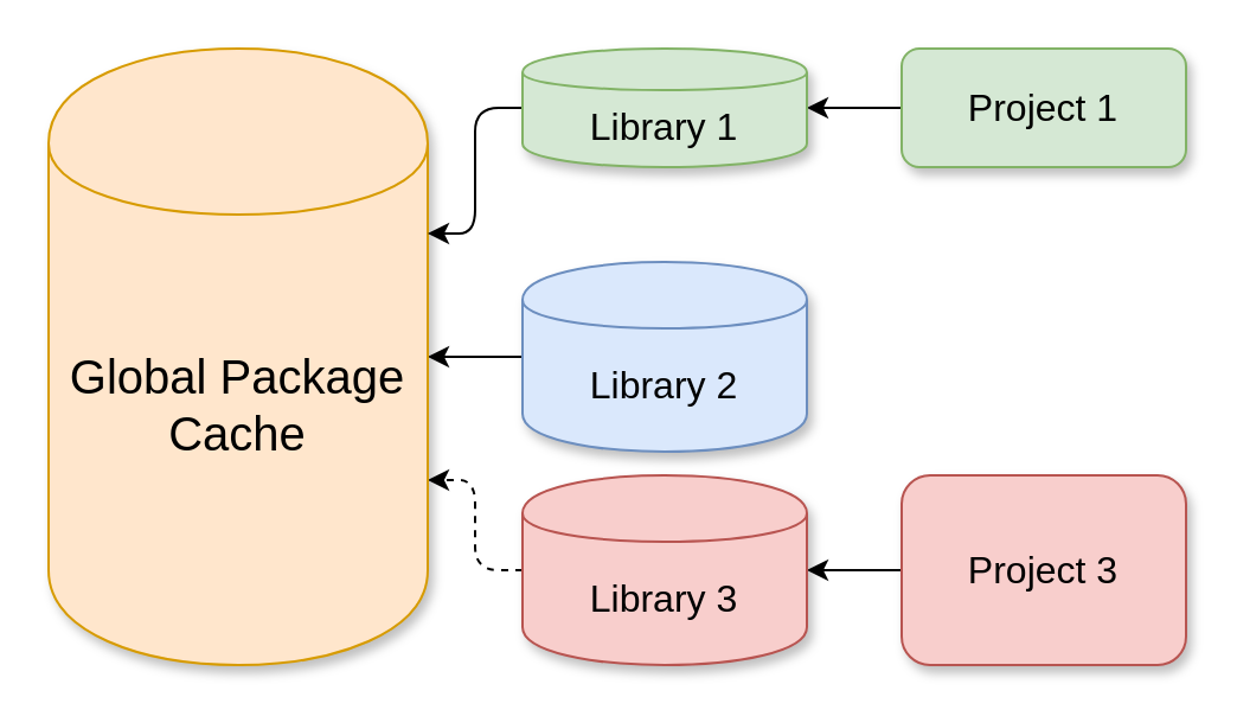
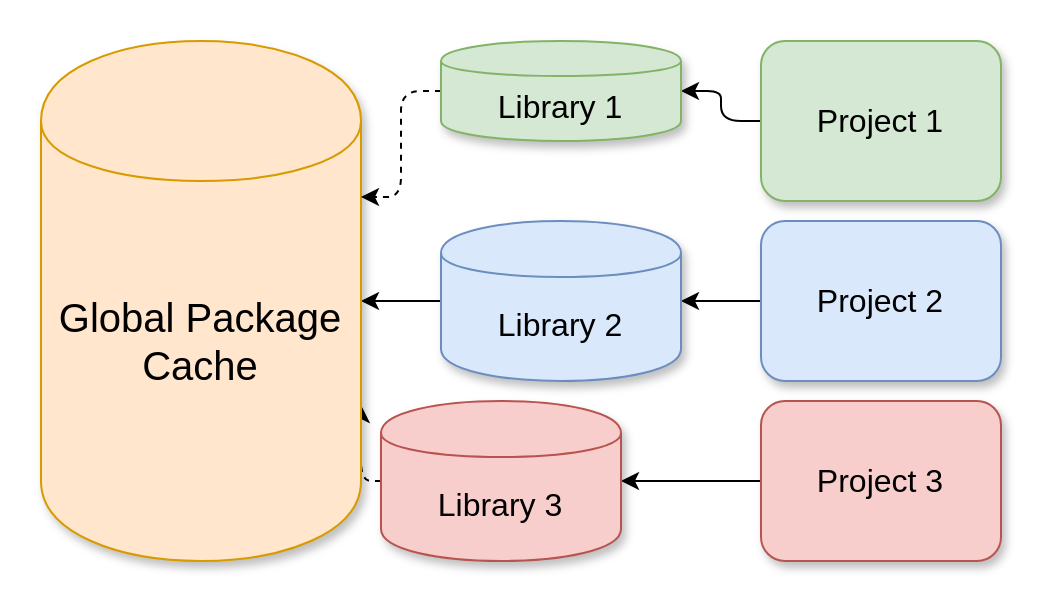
  <mxCell id="0" />
  <mxCell id="1" parent="0" />
  <mxCell id="2" style="edgeStyle=orthogonalEdgeStyle;rounded=1;comic=0;orthogonalLoop=1;jettySize=auto;html=1;entryX=1;entryY=0.5;entryDx=0;entryDy=0;shadow=0;strokeColor=#000000;fontFamily=Helvetica;fontSize=20;" edge="1" parent="1" source="3" target="14"><mxGeometry relative="1" as="geometry" /></mxCell>
- <mxCell id="3" value="Project 1" style="fillColor=#d5e8d4;strokeColor=#82b366;rounded=1;shadow=1;fontSize=16;fontStyle=0;labelBackgroundColor=none;labelBorderColor=none;whiteSpace=wrap;html=1;" parent="1" vertex="1"><mxGeometry x="380" y="20" width="120" height="50" as="geometry" /></mxCell>
+ <mxCell id="3" value="Project 1" style="fillColor=#d5e8d4;strokeColor=#82b366;rounded=1;shadow=1;fontSize=16;fontStyle=0;labelBackgroundColor=none;labelBorderColor=none;whiteSpace=wrap;html=1;" parent="1" vertex="1"><mxGeometry x="380" y="20" width="120" height="80" as="geometry" /></mxCell>
+ <mxCell id="4" style="edgeStyle=orthogonalEdgeStyle;rounded=1;comic=0;orthogonalLoop=1;jettySize=auto;html=1;exitX=0;exitY=0.5;exitDx=0;exitDy=0;entryX=1;entryY=0.5;entryDx=0;entryDy=0;shadow=0;strokeColor=#000000;fontFamily=Helvetica;fontSize=20;" edge="1" parent="1" source="5" target="9"><mxGeometry relative="1" as="geometry" /></mxCell>
+ <mxCell id="5" value="Project 2" style="whiteSpace=wrap;html=1;fillColor=#dae8fc;strokeColor=#6c8ebf;rounded=1;shadow=1;fontSize=16;" parent="1" vertex="1"><mxGeometry x="380" y="110" width="120" height="80" as="geometry" /></mxCell>
  <mxCell id="6" style="edgeStyle=orthogonalEdgeStyle;rounded=1;comic=0;orthogonalLoop=1;jettySize=auto;html=1;exitX=0;exitY=0.5;exitDx=0;exitDy=0;entryX=1;entryY=0.5;entryDx=0;entryDy=0;shadow=0;strokeColor=#000000;fontFamily=Helvetica;fontSize=20;" edge="1" parent="1" source="7" target="11"><mxGeometry relative="1" as="geometry" /></mxCell>
  <mxCell id="7" value="Project 3" style="whiteSpace=wrap;html=1;fillColor=#f8cecc;strokeColor=#b85450;rounded=1;shadow=1;glass=0;comic=0;fontSize=16;" parent="1" vertex="1"><mxGeometry x="380" y="200" width="120" height="80" as="geometry" /></mxCell>
  <mxCell id="8" style="edgeStyle=orthogonalEdgeStyle;rounded=1;comic=0;orthogonalLoop=1;jettySize=auto;html=1;entryX=1;entryY=0.5;entryDx=0;entryDy=0;shadow=0;strokeColor=#000000;fontFamily=Helvetica;fontSize=20;dashed=0;" edge="1" parent="1" source="9" target="12"><mxGeometry relative="1" as="geometry" /></mxCell>
  <mxCell id="9" value="Library 2" style="shape=cylinder;whiteSpace=wrap;html=1;boundedLbl=1;backgroundOutline=1;fillColor=#dae8fc;strokeColor=#6c8ebf;shadow=1;collapsible=0;fontFamily=Helvetica;fontStyle=0;horizontal=1;fontSize=16;" parent="1" vertex="1"><mxGeometry x="220" y="110" width="120" height="80" as="geometry" /></mxCell>
  <mxCell id="10" style="edgeStyle=orthogonalEdgeStyle;rounded=1;comic=0;orthogonalLoop=1;jettySize=auto;html=1;exitX=0;exitY=0.5;exitDx=0;exitDy=0;entryX=1;entryY=0.7;entryDx=0;entryDy=0;shadow=0;strokeColor=#000000;fontFamily=Helvetica;fontSize=20;dashed=1;" edge="1" parent="1" source="11" target="12"><mxGeometry relative="1" as="geometry" /></mxCell>
- <mxCell id="11" value="Library 3" style="shape=cylinder;whiteSpace=wrap;html=1;boundedLbl=1;backgroundOutline=1;fillColor=#f8cecc;strokeColor=#b85450;shadow=1;collapsible=0;fontFamily=Helvetica;fontStyle=0;horizontal=1;fontSize=16;" parent="1" vertex="1"><mxGeometry x="220" y="200" width="120" height="80" as="geometry" /></mxCell>
+ <mxCell id="11" value="Library 3" style="shape=cylinder;whiteSpace=wrap;html=1;boundedLbl=1;backgroundOutline=1;fillColor=#f8cecc;strokeColor=#b85450;shadow=1;collapsible=0;fontFamily=Helvetica;fontStyle=0;horizontal=1;fontSize=16;" parent="1" vertex="1"><mxGeometry x="190" y="200" width="120" height="80" as="geometry" /></mxCell>
  <mxCell id="12" value="&lt;p style=&quot;font-size: 20px;&quot;&gt;Global Package Cache&lt;/p&gt;" style="shape=cylinder;whiteSpace=wrap;html=1;boundedLbl=1;backgroundOutline=1;fillColor=#ffe6cc;strokeColor=#d79b00;shadow=1;collapsible=0;fontFamily=Helvetica;fontStyle=0;horizontal=1;fontSize=20;verticalAlign=middle;" vertex="1" parent="1"><mxGeometry x="20" y="20" width="160" height="260" as="geometry" /></mxCell>
- <mxCell id="13" style="edgeStyle=orthogonalEdgeStyle;rounded=1;comic=0;orthogonalLoop=1;jettySize=auto;html=1;exitX=0;exitY=0.5;exitDx=0;exitDy=0;entryX=1;entryY=0.3;entryDx=0;entryDy=0;shadow=0;dashed=0;strokeColor=#000000;fontFamily=Helvetica;fontSize=20;" edge="1" parent="1" source="14" target="12"><mxGeometry relative="1" as="geometry" /></mxCell>
+ <mxCell id="13" style="edgeStyle=orthogonalEdgeStyle;rounded=1;comic=0;orthogonalLoop=1;jettySize=auto;html=1;exitX=0;exitY=0.5;exitDx=0;exitDy=0;entryX=1;entryY=0.3;entryDx=0;entryDy=0;shadow=0;dashed=1;strokeColor=#000000;fontFamily=Helvetica;fontSize=20;" edge="1" parent="1" source="14" target="12"><mxGeometry relative="1" as="geometry" /></mxCell>
  <mxCell id="14" value="Library 1" style="shape=cylinder;whiteSpace=wrap;html=1;boundedLbl=1;backgroundOutline=1;fillColor=#d5e8d4;strokeColor=#82b366;shadow=1;collapsible=0;fontFamily=Helvetica;fontStyle=0;horizontal=1;fontSize=16;" parent="1" vertex="1"><mxGeometry x="220" y="20" width="120" height="50" as="geometry" /></mxCell>
